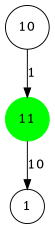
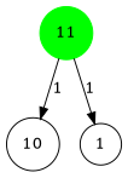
  digraph {
    compound=true
    fontname=Helvetica
    node [shape=circle]
    n1 [color=green label=11 style=filled]
    n2 [label=10]
    n3 [label=1]
-   n2 -> n1 [label=1]
-   n1 -> n3 [label=10]
+   n1 -> n2 [label=1]
+   n1 -> n3 [label=1]
  }
